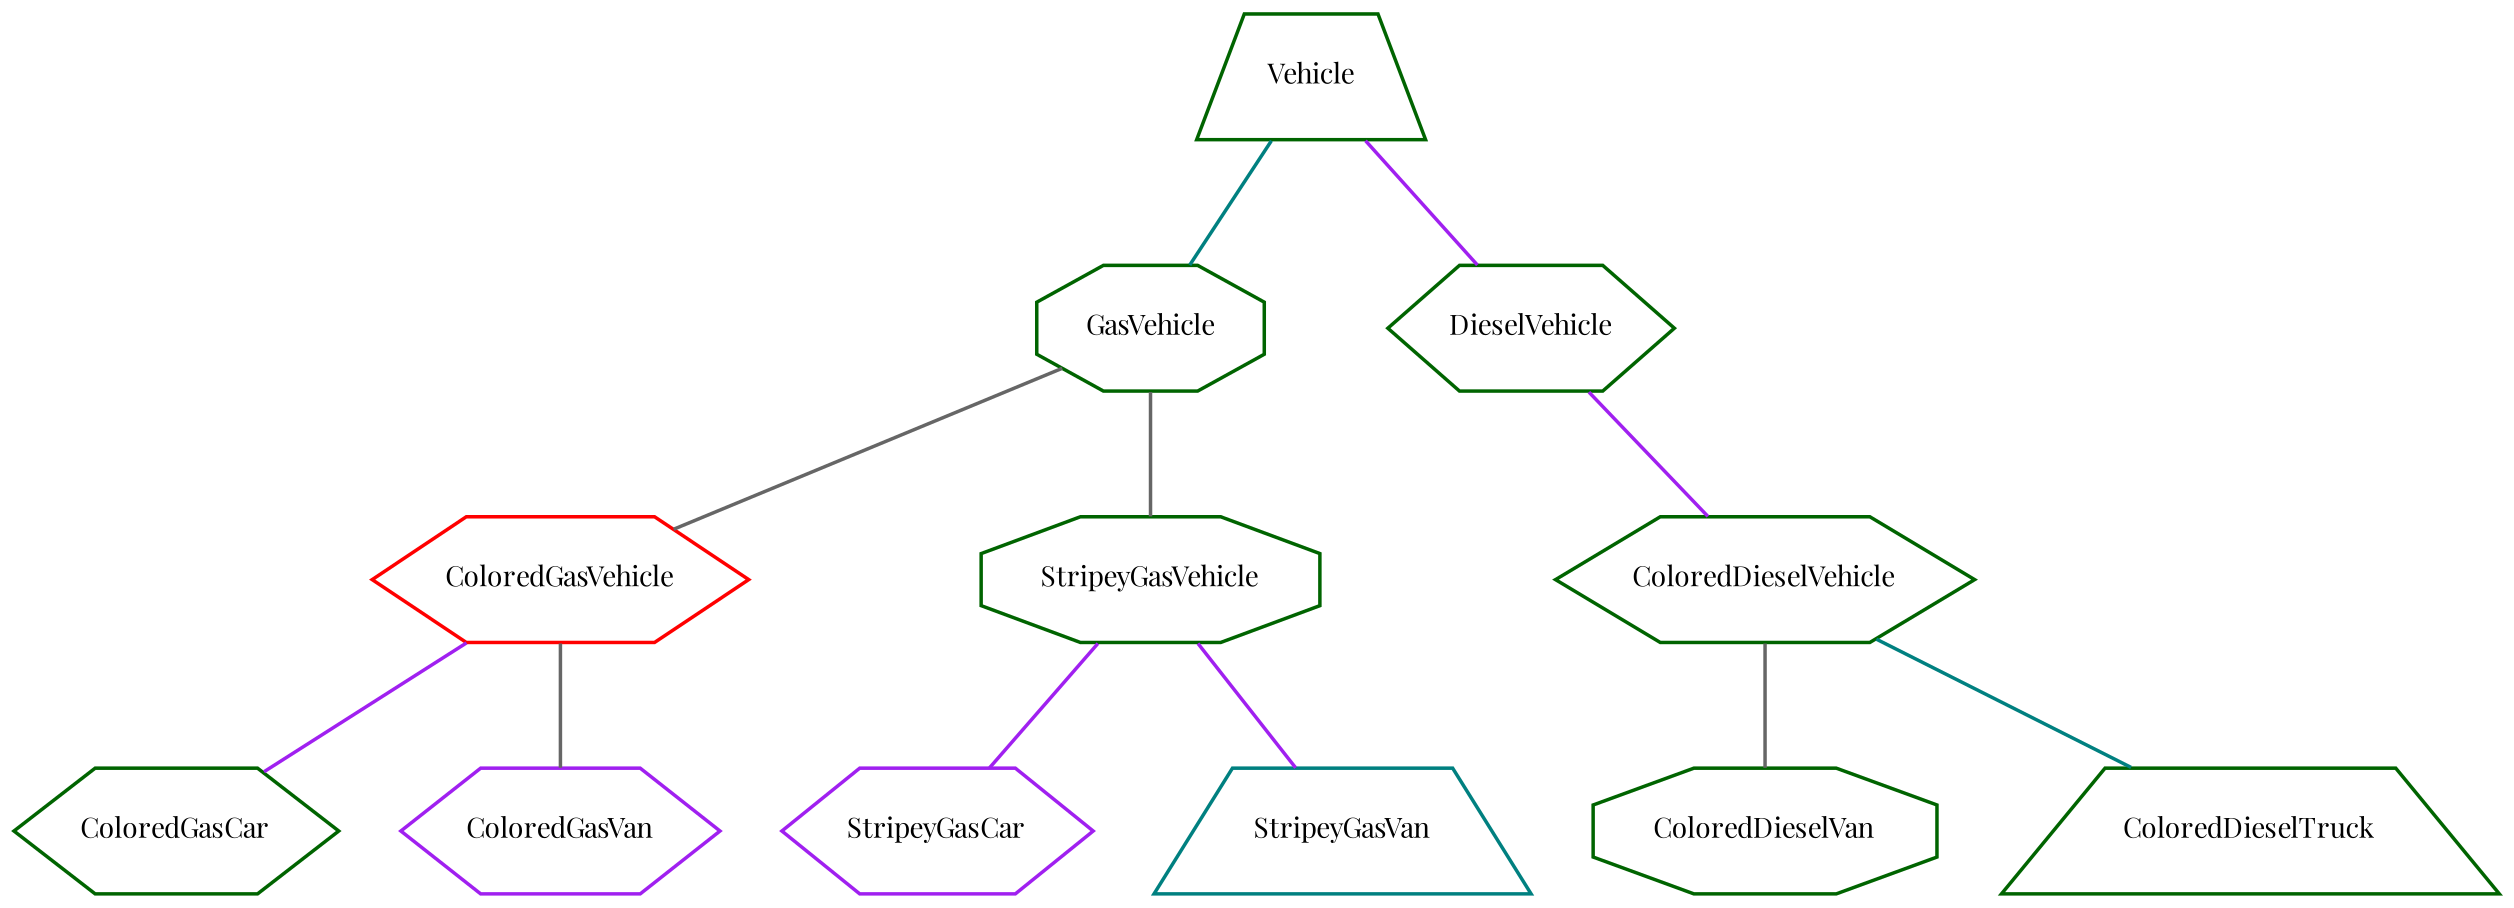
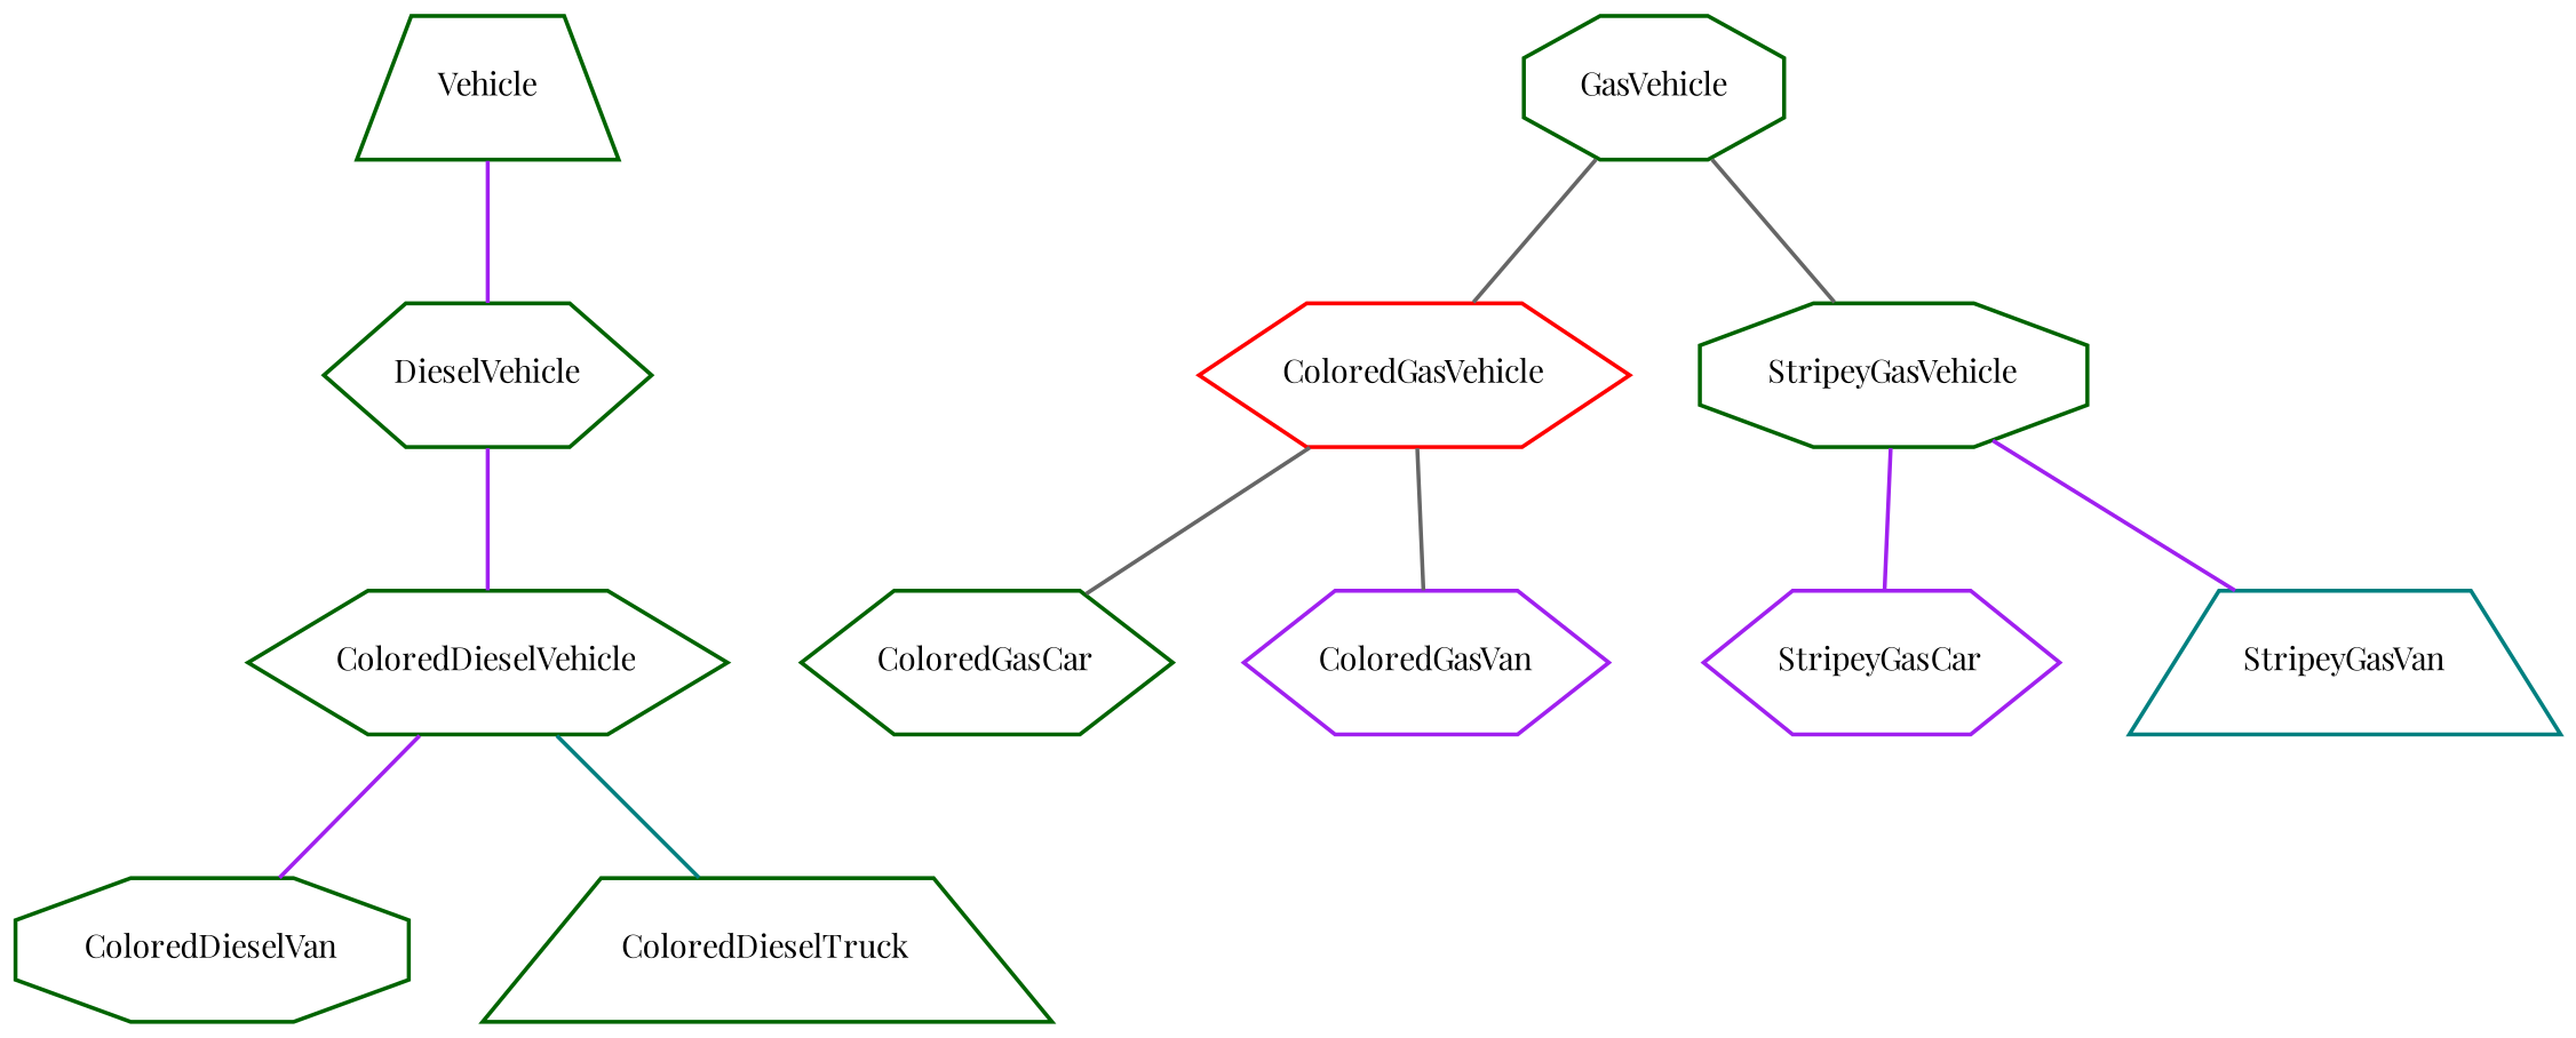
  graph {
    fontname="Playfair Display"
    node [color=darkgreen fontname="Playfair Display" fontsize=8 shape=hexagon]
    edge [color=purple fontname="Playfair Display"]
    Vehicle [shape=trapezium]
    GasVehicle [shape=octagon]
    DieselVehicle
    ColoredGasVehicle [color=red]
    StripeyGasVehicle [shape=octagon]
    ColoredDieselVehicle
    ColoredGasCar
    ColoredGasVan [color=purple]
    StripeyGasCar [color=purple]
    StripeyGasVan [color=teal shape=trapezium]
    ColoredDieselVan [shape=octagon]
    ColoredDieselTruck [shape=trapezium]
-   Vehicle -- GasVehicle [color=teal]
    Vehicle -- DieselVehicle
    GasVehicle -- ColoredGasVehicle [color=gray40]
    GasVehicle -- StripeyGasVehicle [color=gray40]
    DieselVehicle -- ColoredDieselVehicle
-   ColoredGasVehicle -- ColoredGasCar
+   ColoredGasVehicle -- ColoredGasCar [color=gray40]
    ColoredGasVehicle -- ColoredGasVan [color=gray40]
    StripeyGasVehicle -- StripeyGasCar
    StripeyGasVehicle -- StripeyGasVan
-   ColoredDieselVehicle -- ColoredDieselVan [color=gray40]
+   ColoredDieselVehicle -- ColoredDieselVan
    ColoredDieselVehicle -- ColoredDieselTruck [color=teal]
  }
